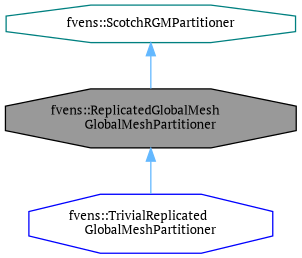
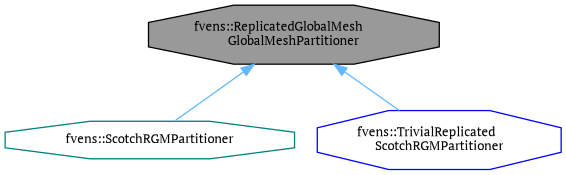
  digraph {
    fontname="PT Serif"
    node [fillcolor=white fontname="PT Serif" fontsize=10 shape=octagon style=filled]
    edge [color=steelblue1 dir=back fontname="PT Serif" fontsize=10 labelfontname=Helvetica labelfontsize=10 style=solid]
    n1 [color=black fillcolor=grey60 fontcolor=black height=0.2 label="fvens::ReplicatedGlobalMesh\lGlobalMeshPartitioner" width=0.4]
    n2 [color=teal height=0.2 label="fvens::ScotchRGMPartitioner" width=0.4]
-   n3 [color=blue height=0.2 label="fvens::TrivialReplicated\lGlobalMeshPartitioner" width=0.4]
-   n2 -> n1
+   n3 [color=blue height=0.2 label="fvens::TrivialReplicated\lScotchRGMPartitioner" width=0.4]
+   n1 -> n2
    n1 -> n3
  }
